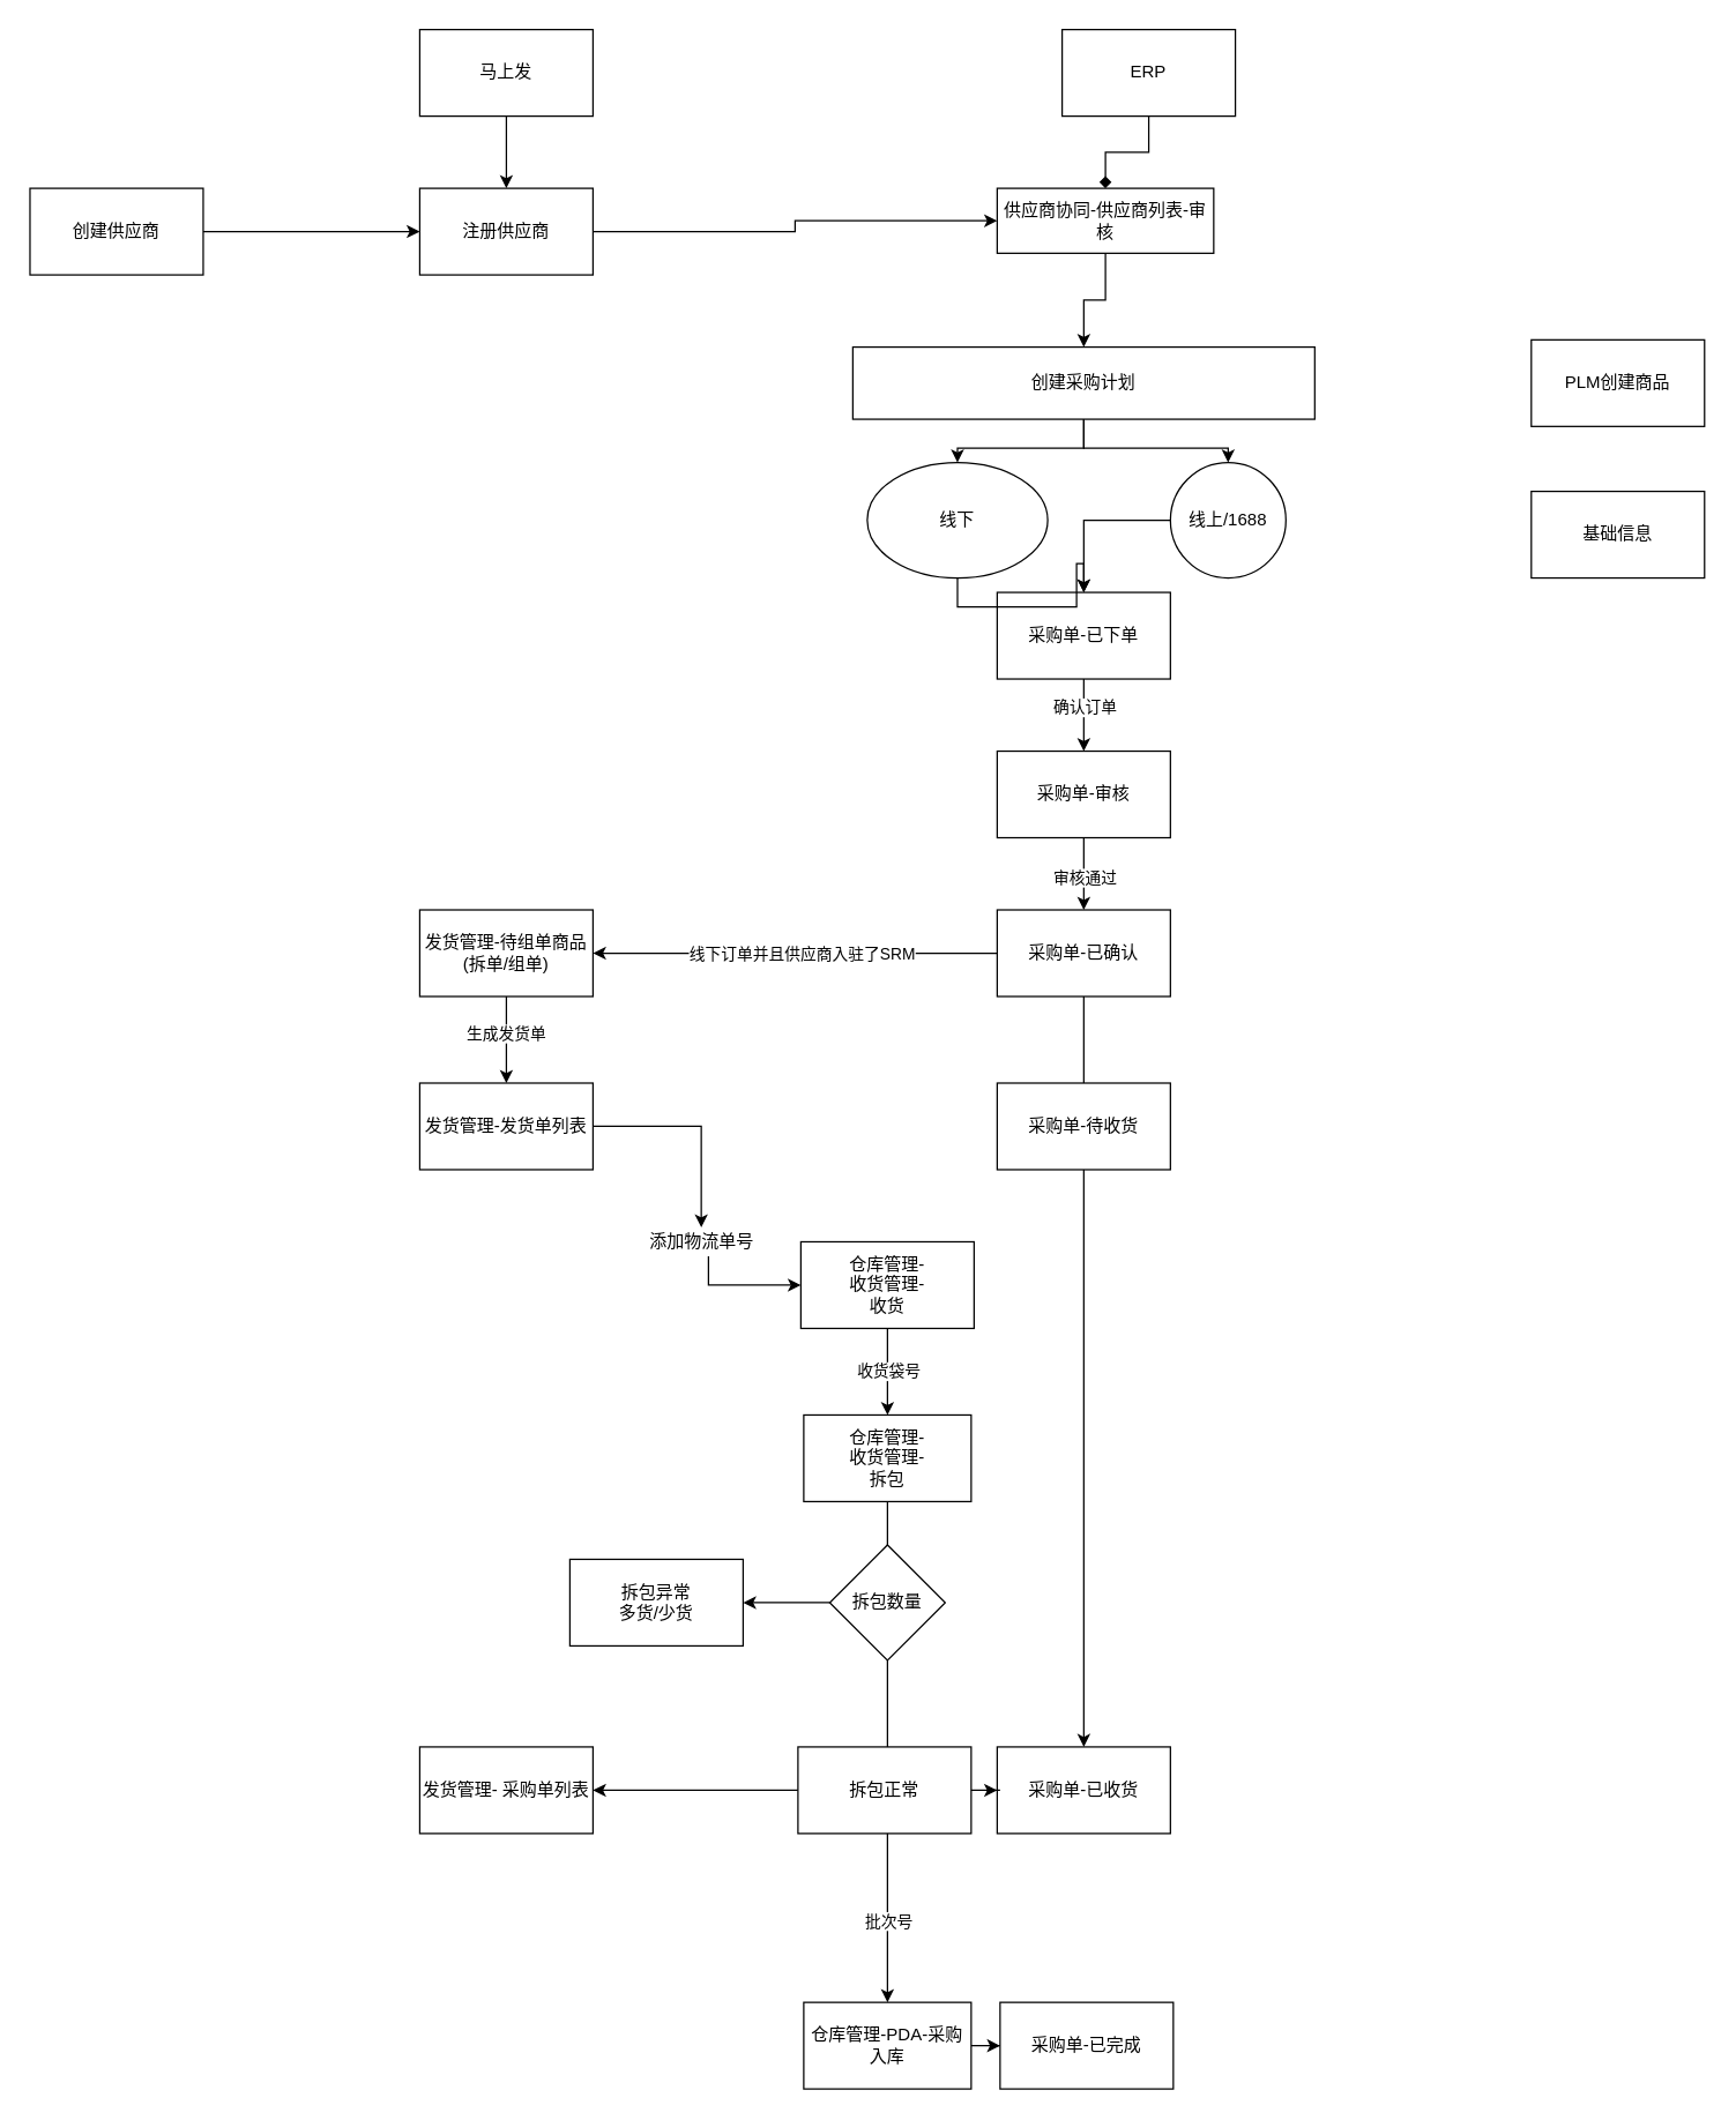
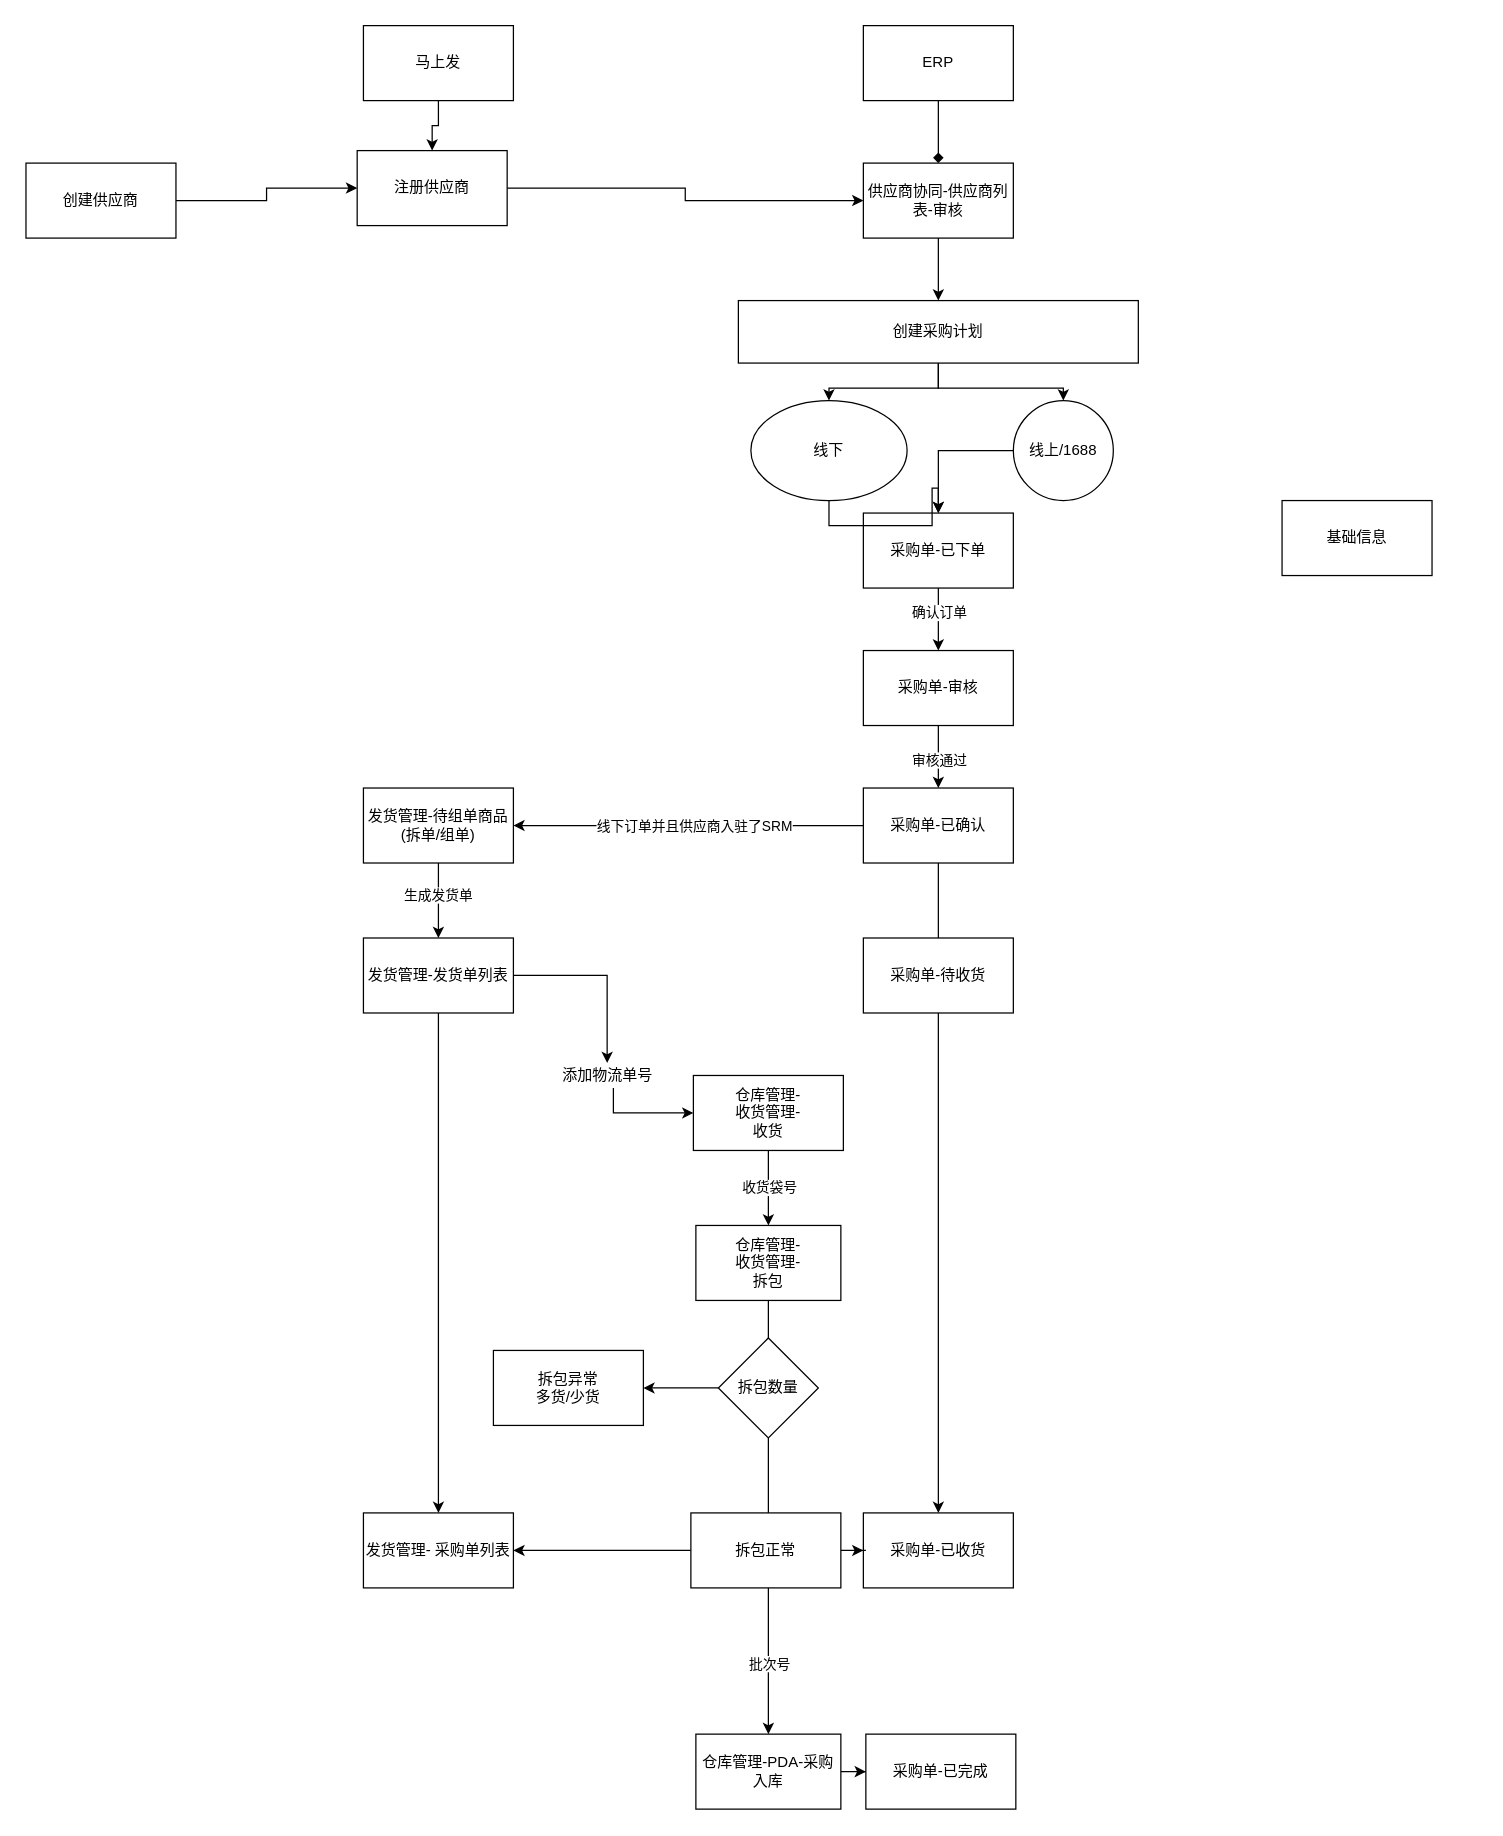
  <mxCell id="0" />
  <mxCell id="1" parent="0" />
  <mxCell id="2" value="" style="edgeStyle=orthogonalEdgeStyle;rounded=0;orthogonalLoop=1;jettySize=auto;html=1;endArrow=diamond;" parent="1" source="3" target="9" edge="1"><mxGeometry relative="1" as="geometry" /></mxCell>
- <mxCell id="3" value="ERP" style="rounded=0;whiteSpace=wrap;html=1;" parent="1" vertex="1"><mxGeometry x="735" y="20" width="120" height="60" as="geometry" /></mxCell>
+ <mxCell id="3" value="ERP" style="rounded=0;whiteSpace=wrap;html=1;" parent="1" vertex="1"><mxGeometry x="690" y="20" width="120" height="60" as="geometry" /></mxCell>
  <mxCell id="4" value="" style="edgeStyle=orthogonalEdgeStyle;rounded=0;orthogonalLoop=1;jettySize=auto;html=1;" parent="1" source="5" target="7" edge="1"><mxGeometry relative="1" as="geometry" /></mxCell>
  <mxCell id="5" value="马上发" style="rounded=0;whiteSpace=wrap;html=1;" parent="1" vertex="1"><mxGeometry x="290" y="20" width="120" height="60" as="geometry" /></mxCell>
  <mxCell id="6" style="edgeStyle=orthogonalEdgeStyle;rounded=0;orthogonalLoop=1;jettySize=auto;html=1;entryX=0;entryY=0.5;entryDx=0;entryDy=0;" parent="1" source="7" target="9" edge="1"><mxGeometry relative="1" as="geometry" /></mxCell>
- <mxCell id="7" value="注册供应商" style="whiteSpace=wrap;html=1;rounded=0;" parent="1" vertex="1"><mxGeometry x="290" y="130" width="120" height="60" as="geometry" /></mxCell>
+ <mxCell id="7" value="注册供应商" style="whiteSpace=wrap;html=1;rounded=0;" parent="1" vertex="1"><mxGeometry x="285" y="120" width="120" height="60" as="geometry" /></mxCell>
  <mxCell id="8" value="" style="edgeStyle=orthogonalEdgeStyle;rounded=0;orthogonalLoop=1;jettySize=auto;html=1;" parent="1" source="9" target="14" edge="1"><mxGeometry relative="1" as="geometry" /></mxCell>
- <mxCell id="9" value="供应商协同-供应商列表-审核" style="rounded=0;whiteSpace=wrap;html=1;" parent="1" vertex="1"><mxGeometry x="690" y="130" width="150" height="45" as="geometry" /></mxCell>
+ <mxCell id="9" value="供应商协同-供应商列表-审核" style="rounded=0;whiteSpace=wrap;html=1;" parent="1" vertex="1"><mxGeometry x="690" y="130" width="120" height="60" as="geometry" /></mxCell>
  <mxCell id="10" style="edgeStyle=orthogonalEdgeStyle;rounded=0;orthogonalLoop=1;jettySize=auto;html=1;" parent="1" source="11" target="7" edge="1"><mxGeometry relative="1" as="geometry" /></mxCell>
  <mxCell id="11" value="创建供应商" style="rounded=0;whiteSpace=wrap;html=1;" parent="1" vertex="1"><mxGeometry x="20" y="130" width="120" height="60" as="geometry" /></mxCell>
  <mxCell id="12" style="edgeStyle=orthogonalEdgeStyle;rounded=0;orthogonalLoop=1;jettySize=auto;html=1;entryX=0.5;entryY=0;entryDx=0;entryDy=0;" parent="1" source="14" target="26" edge="1"><mxGeometry relative="1" as="geometry" /></mxCell>
  <mxCell id="13" style="edgeStyle=orthogonalEdgeStyle;rounded=0;orthogonalLoop=1;jettySize=auto;html=1;" parent="1" source="14" target="28" edge="1"><mxGeometry relative="1" as="geometry" /></mxCell>
  <mxCell id="14" value="创建采购计划" style="rounded=0;whiteSpace=wrap;html=1;" parent="1" vertex="1"><mxGeometry x="590" y="240" width="320" height="50" as="geometry" /></mxCell>
  <mxCell id="15" value="" style="edgeStyle=orthogonalEdgeStyle;rounded=0;orthogonalLoop=1;jettySize=auto;html=1;" parent="1" source="17" target="20" edge="1"><mxGeometry relative="1" as="geometry" /></mxCell>
  <mxCell id="16" value="确认订单" style="edgeLabel;html=1;align=center;verticalAlign=middle;resizable=0;points=[];" parent="15" vertex="1" connectable="0"><mxGeometry x="-0.25" relative="1" as="geometry"><mxPoint as="offset" /></mxGeometry></mxCell>
  <mxCell id="17" value="采购单-已下单" style="rounded=0;whiteSpace=wrap;html=1;" parent="1" vertex="1"><mxGeometry x="690" y="410" width="120" height="60" as="geometry" /></mxCell>
  <mxCell id="18" value="" style="edgeStyle=orthogonalEdgeStyle;rounded=0;orthogonalLoop=1;jettySize=auto;html=1;" parent="1" source="20" target="24" edge="1"><mxGeometry relative="1" as="geometry" /></mxCell>
  <mxCell id="19" value="审核通过" style="edgeLabel;html=1;align=center;verticalAlign=middle;resizable=0;points=[];" parent="18" vertex="1" connectable="0"><mxGeometry x="0.067" relative="1" as="geometry"><mxPoint as="offset" /></mxGeometry></mxCell>
  <mxCell id="20" value="采购单-审核" style="rounded=0;whiteSpace=wrap;html=1;" parent="1" vertex="1"><mxGeometry x="690" y="520" width="120" height="60" as="geometry" /></mxCell>
  <mxCell id="21" style="edgeStyle=orthogonalEdgeStyle;rounded=0;orthogonalLoop=1;jettySize=auto;html=1;entryX=1;entryY=0.5;entryDx=0;entryDy=0;" parent="1" source="24" target="31" edge="1"><mxGeometry relative="1" as="geometry" /></mxCell>
  <mxCell id="22" value="线下订单并且供应商入驻了SRM" style="edgeLabel;html=1;align=center;verticalAlign=middle;resizable=0;points=[];" vertex="1" connectable="0" parent="21"><mxGeometry x="0.2" y="-4" relative="1" as="geometry"><mxPoint x="32" y="4" as="offset" /></mxGeometry></mxCell>
  <mxCell id="23" value="" style="edgeStyle=orthogonalEdgeStyle;rounded=0;orthogonalLoop=1;jettySize=auto;html=1;" parent="1" source="24" target="45" edge="1"><mxGeometry relative="1" as="geometry" /></mxCell>
  <mxCell id="24" value="采购单-已确认" style="rounded=0;whiteSpace=wrap;html=1;" parent="1" vertex="1"><mxGeometry x="690" y="630" width="120" height="60" as="geometry" /></mxCell>
  <mxCell id="25" style="edgeStyle=orthogonalEdgeStyle;rounded=0;orthogonalLoop=1;jettySize=auto;html=1;" parent="1" source="26" target="17" edge="1"><mxGeometry relative="1" as="geometry" /></mxCell>
  <mxCell id="26" value="线下" style="ellipse;whiteSpace=wrap;html=1;aspect=fixed;" parent="1" vertex="1"><mxGeometry x="600" y="320" width="125" height="80" as="geometry" /></mxCell>
  <mxCell id="27" style="edgeStyle=orthogonalEdgeStyle;rounded=0;orthogonalLoop=1;jettySize=auto;html=1;entryX=0.5;entryY=0;entryDx=0;entryDy=0;" parent="1" source="28" target="17" edge="1"><mxGeometry relative="1" as="geometry"><Array as="points"><mxPoint x="750" y="360" /></Array></mxGeometry></mxCell>
  <mxCell id="28" value="线上/1688" style="ellipse;whiteSpace=wrap;html=1;aspect=fixed;" parent="1" vertex="1"><mxGeometry x="810" y="320" width="80" height="80" as="geometry" /></mxCell>
  <mxCell id="29" value="" style="edgeStyle=orthogonalEdgeStyle;rounded=0;orthogonalLoop=1;jettySize=auto;html=1;" parent="1" source="31" target="34" edge="1"><mxGeometry relative="1" as="geometry" /></mxCell>
  <mxCell id="30" value="生成发货单" style="edgeLabel;html=1;align=center;verticalAlign=middle;resizable=0;points=[];" parent="29" vertex="1" connectable="0"><mxGeometry x="-0.167" y="-1" relative="1" as="geometry"><mxPoint as="offset" /></mxGeometry></mxCell>
  <mxCell id="31" value="发货管理-待组单商品&lt;br&gt;(拆单/组单)" style="rounded=0;whiteSpace=wrap;html=1;" parent="1" vertex="1"><mxGeometry x="290" y="630" width="120" height="60" as="geometry" /></mxCell>
  <mxCell id="32" value="" style="edgeStyle=orthogonalEdgeStyle;rounded=0;orthogonalLoop=1;jettySize=auto;html=1;" parent="1" source="34" target="39" edge="1"><mxGeometry relative="1" as="geometry" /></mxCell>
+ <mxCell id="33" value="" style="edgeStyle=orthogonalEdgeStyle;rounded=0;orthogonalLoop=1;jettySize=auto;html=1;" parent="1" source="34" target="46" edge="1"><mxGeometry relative="1" as="geometry" /></mxCell>
  <mxCell id="34" value="发货管理-发货单列表" style="rounded=0;whiteSpace=wrap;html=1;" parent="1" vertex="1"><mxGeometry x="290" y="750" width="120" height="60" as="geometry" /></mxCell>
  <mxCell id="35" value="" style="edgeStyle=orthogonalEdgeStyle;rounded=0;orthogonalLoop=1;jettySize=auto;html=1;" edge="1" parent="1" source="37" target="42"><mxGeometry relative="1" as="geometry" /></mxCell>
  <mxCell id="36" value="收货袋号" style="edgeLabel;html=1;align=center;verticalAlign=middle;resizable=0;points=[];" vertex="1" connectable="0" parent="35"><mxGeometry x="-0.043" y="-3" relative="1" as="geometry"><mxPoint x="3" as="offset" /></mxGeometry></mxCell>
  <mxCell id="37" value="仓库管理-&lt;br&gt;收货管理-&lt;br&gt;收货" style="rounded=0;whiteSpace=wrap;html=1;" parent="1" vertex="1"><mxGeometry x="554" y="860" width="120" height="60" as="geometry" /></mxCell>
  <mxCell id="38" value="" style="edgeStyle=orthogonalEdgeStyle;rounded=0;orthogonalLoop=1;jettySize=auto;html=1;" parent="1" source="39" target="37" edge="1"><mxGeometry relative="1" as="geometry"><Array as="points"><mxPoint x="490" y="850" /></Array></mxGeometry></mxCell>
  <mxCell id="39" value="添加物流单号" style="text;html=1;align=center;verticalAlign=middle;resizable=0;points=[];autosize=1;strokeColor=none;" parent="1" vertex="1"><mxGeometry x="440" y="850" width="90" height="20" as="geometry" /></mxCell>
  <mxCell id="40" style="edgeStyle=orthogonalEdgeStyle;rounded=0;orthogonalLoop=1;jettySize=auto;html=1;entryX=0.5;entryY=0;entryDx=0;entryDy=0;startArrow=none;" parent="1" source="50" target="44" edge="1"><mxGeometry relative="1" as="geometry" /></mxCell>
  <mxCell id="41" value="批次号" style="edgeLabel;html=1;align=center;verticalAlign=middle;resizable=0;points=[];" parent="40" vertex="1" connectable="0"><mxGeometry x="0.333" y="1" relative="1" as="geometry"><mxPoint x="-1" y="22" as="offset" /></mxGeometry></mxCell>
  <mxCell id="42" value="仓库管理-&lt;br&gt;收货管理-&lt;br&gt;拆包" style="rounded=0;whiteSpace=wrap;html=1;" parent="1" vertex="1"><mxGeometry x="556" y="980" width="116" height="60" as="geometry" /></mxCell>
  <mxCell id="43" value="" style="edgeStyle=orthogonalEdgeStyle;rounded=0;orthogonalLoop=1;jettySize=auto;html=1;" parent="1" source="44" target="47" edge="1"><mxGeometry relative="1" as="geometry" /></mxCell>
  <mxCell id="44" value="仓库管理-PDA-采购入库" style="rounded=0;whiteSpace=wrap;html=1;" parent="1" vertex="1"><mxGeometry x="556" y="1387" width="116" height="60" as="geometry" /></mxCell>
  <mxCell id="45" value="采购单-已收货" style="rounded=0;whiteSpace=wrap;html=1;" parent="1" vertex="1"><mxGeometry x="690" y="1210" width="120" height="60" as="geometry" /></mxCell>
  <mxCell id="46" value="发货管理- 采购单列表" style="rounded=0;whiteSpace=wrap;html=1;" parent="1" vertex="1"><mxGeometry x="290" y="1210" width="120" height="60" as="geometry" /></mxCell>
  <mxCell id="47" value="采购单-已完成" style="rounded=0;whiteSpace=wrap;html=1;" parent="1" vertex="1"><mxGeometry x="692" y="1387" width="120" height="60" as="geometry" /></mxCell>
  <mxCell id="48" value="采购单-待收货" style="rounded=0;whiteSpace=wrap;html=1;" vertex="1" parent="1"><mxGeometry x="690" y="750" width="120" height="60" as="geometry" /></mxCell>
  <mxCell id="49" value="" style="edgeStyle=orthogonalEdgeStyle;rounded=0;orthogonalLoop=1;jettySize=auto;html=1;" edge="1" parent="1" source="50" target="55"><mxGeometry relative="1" as="geometry" /></mxCell>
  <mxCell id="50" value="&lt;span&gt;拆包数量&lt;/span&gt;" style="rhombus;whiteSpace=wrap;html=1;" vertex="1" parent="1"><mxGeometry x="574" y="1070" width="80" height="80" as="geometry" /></mxCell>
  <mxCell id="51" value="" style="edgeStyle=orthogonalEdgeStyle;rounded=0;orthogonalLoop=1;jettySize=auto;html=1;entryX=0.5;entryY=0;entryDx=0;entryDy=0;endArrow=none;" edge="1" parent="1" source="42" target="50"><mxGeometry relative="1" as="geometry"><mxPoint x="612" y="1130" as="sourcePoint" /><mxPoint x="612" y="1285" as="targetPoint" /></mxGeometry></mxCell>
  <mxCell id="52" value="" style="edgeStyle=orthogonalEdgeStyle;rounded=0;orthogonalLoop=1;jettySize=auto;html=1;" edge="1" parent="1" source="54" target="45"><mxGeometry relative="1" as="geometry" /></mxCell>
  <mxCell id="53" style="edgeStyle=orthogonalEdgeStyle;rounded=0;orthogonalLoop=1;jettySize=auto;html=1;" edge="1" parent="1" source="54" target="46"><mxGeometry relative="1" as="geometry" /></mxCell>
  <mxCell id="54" value="拆包正常" style="rounded=0;whiteSpace=wrap;html=1;" vertex="1" parent="1"><mxGeometry x="552" y="1210" width="120" height="60" as="geometry" /></mxCell>
  <mxCell id="55" value="拆包异常&lt;br&gt;多货/少货" style="whiteSpace=wrap;html=1;" vertex="1" parent="1"><mxGeometry x="394" y="1080" width="120" height="60" as="geometry" /></mxCell>
- <mxCell id="56" value="PLM创建商品" style="rounded=0;whiteSpace=wrap;html=1;" vertex="1" parent="1"><mxGeometry x="1060" y="235" width="120" height="60" as="geometry" /></mxCell>
- <mxCell id="57" value="基础信息" style="rounded=0;whiteSpace=wrap;html=1;" vertex="1" parent="1"><mxGeometry x="1060" y="340" width="120" height="60" as="geometry" /></mxCell>
+ <mxCell id="57" value="基础信息" style="rounded=0;whiteSpace=wrap;html=1;" vertex="1" parent="1"><mxGeometry x="1025" y="400" width="120" height="60" as="geometry" /></mxCell>
